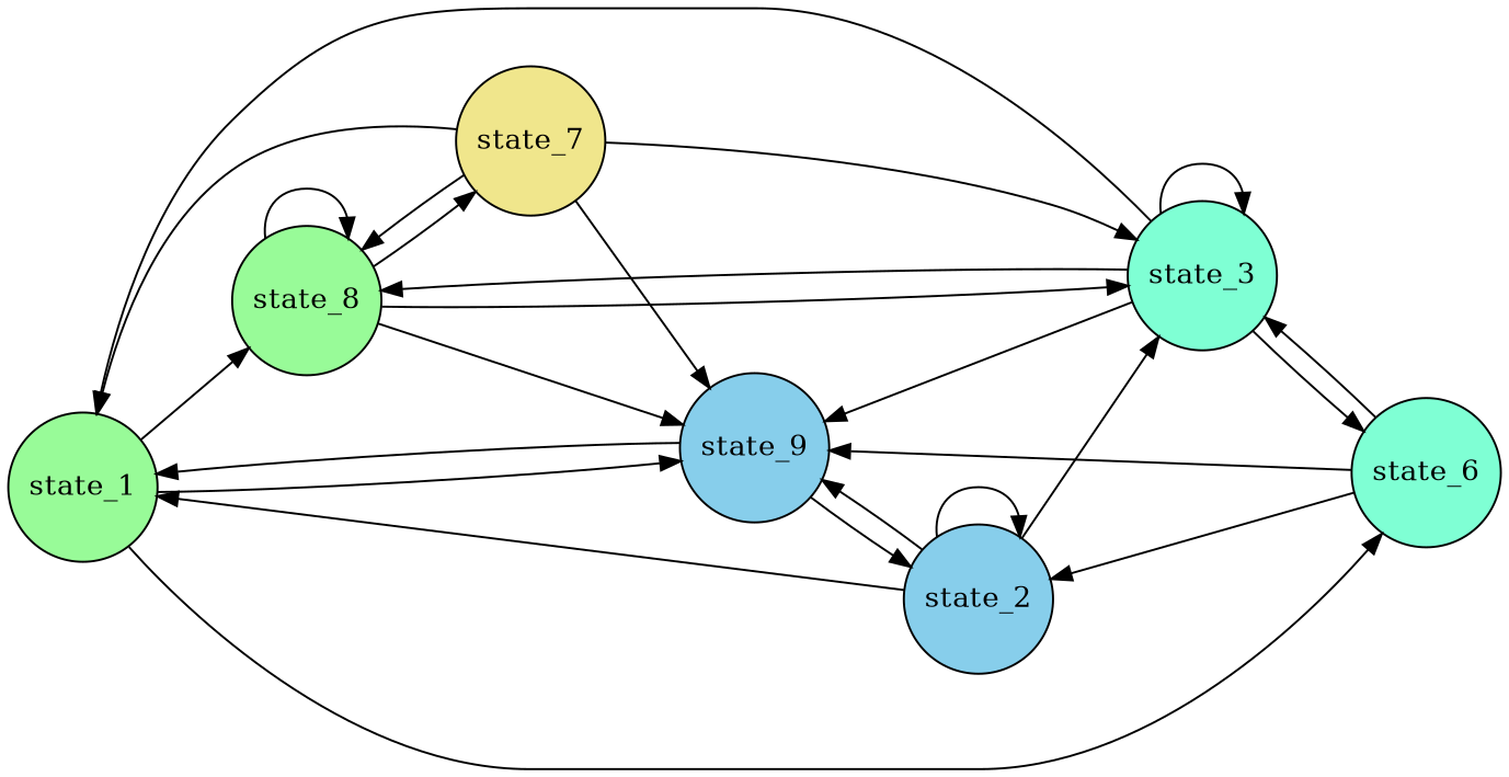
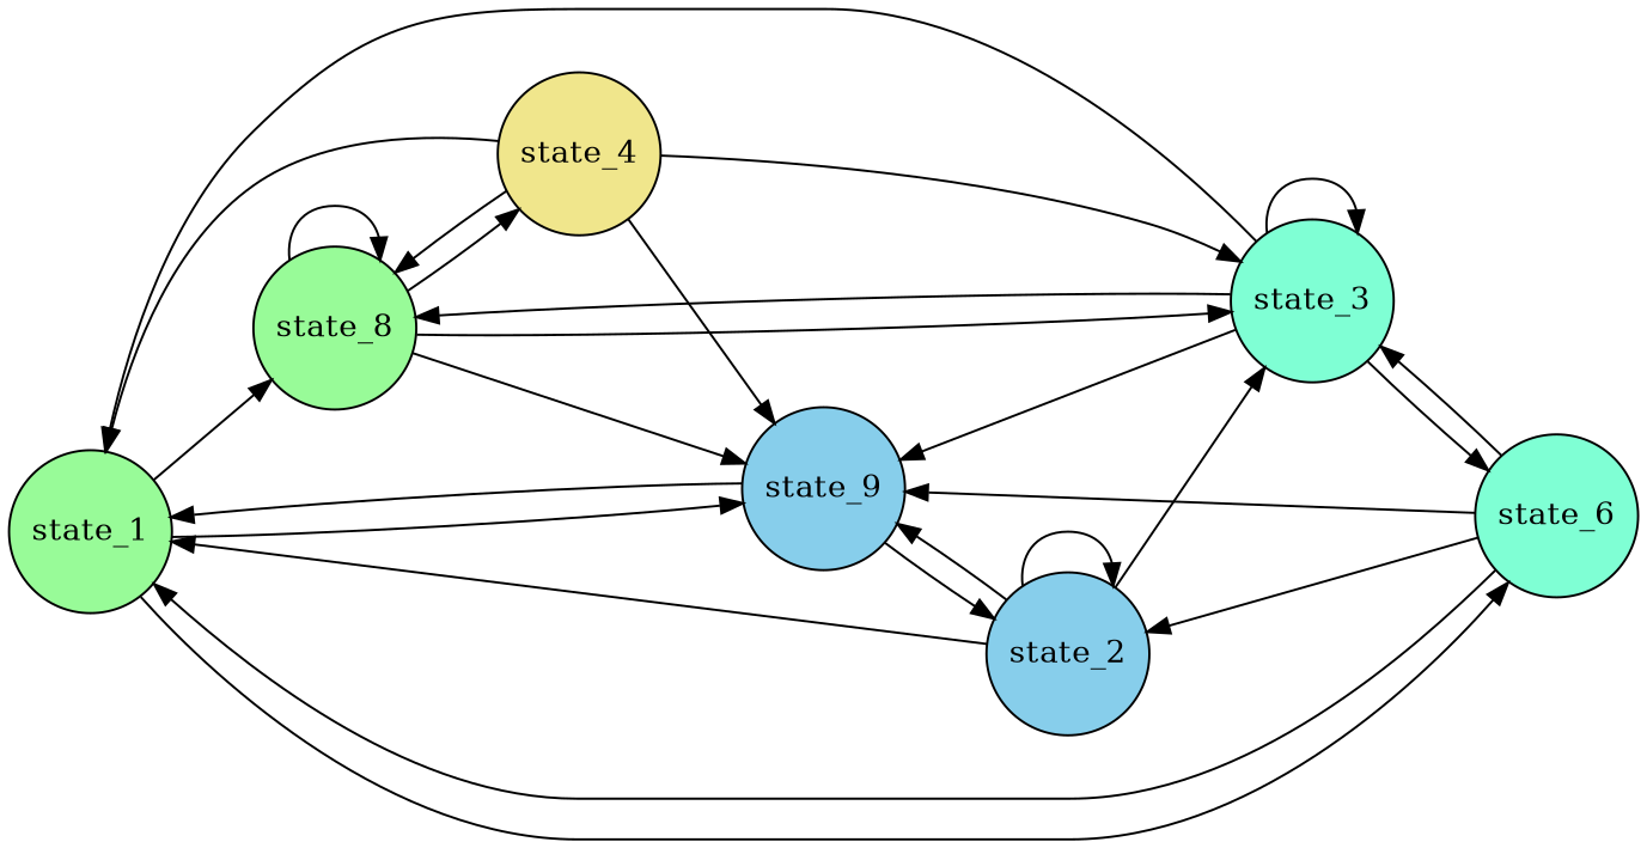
  digraph {
    rankdir=LR
    node [color=black fillcolor=palegreen fixedsize=true shape=circle style="unfilled,filled"]
    state_1 [width=1]
    n2 [label=state_8 width=1]
    n3 [fillcolor=skyblue label=state_9 width=1]
    state_6 [fillcolor=aquamarine width=1]
    state_3 [fillcolor=aquamarine width=1]
-   state_7 [fillcolor=khaki width=1]
+   state_7 [fillcolor=khaki width=1 label=state_4]
    state_2 [fillcolor=skyblue width=1]
    state_1 -> n2
    state_1 -> n3
    state_1 -> state_6
    n2 -> n2
    n2 -> n3
    n2 -> state_3
    n2 -> state_7
    n3 -> state_1
    n3 -> state_2
+   state_6 -> state_1
    state_6 -> n3
    state_6 -> state_3
    state_6 -> state_2
    state_3 -> state_1
    state_3 -> n2
    state_3 -> n3
    state_3 -> state_6
    state_3 -> state_3
    state_7 -> state_1
    state_7 -> n2
    state_7 -> n3
    state_7 -> state_3
    state_2 -> state_1
    state_2 -> n3
    state_2 -> state_3
    state_2 -> state_2
  }
